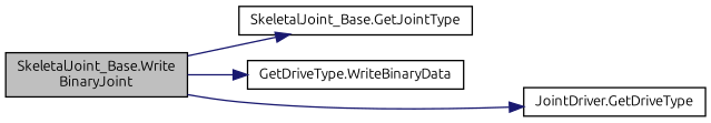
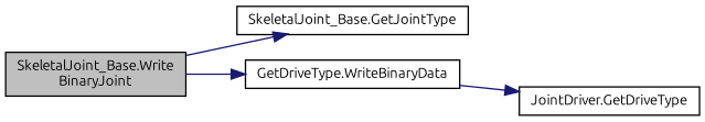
  digraph {
    fontname=Ubuntu
    rankdir=LR
    node [color=black fillcolor=white fontname=Ubuntu fontsize=10 shape=record style=filled]
    edge [color=midnightblue fontname=Ubuntu fontsize=10 labelfontname=Helvetica labelfontsize=10 style=solid]
    n1 [fillcolor=grey75 fontcolor=black height=0.2 label="SkeletalJoint_Base.Write\lBinaryJoint" width=0.4]
    n2 [height=0.2 label="SkeletalJoint_Base.GetJointType" width=0.4]
    n3 [height=0.2 label="GetDriveType.WriteBinaryData" width=0.4]
    n4 [height=0.2 label="JointDriver.GetDriveType" width=0.4]
    n1 -> n2
    n1 -> n3
-   n1 -> n4
+   n3 -> n4
  }
